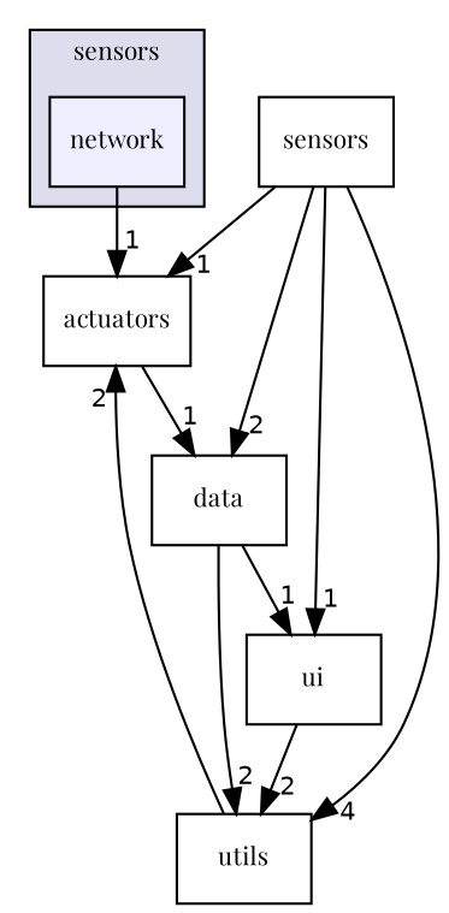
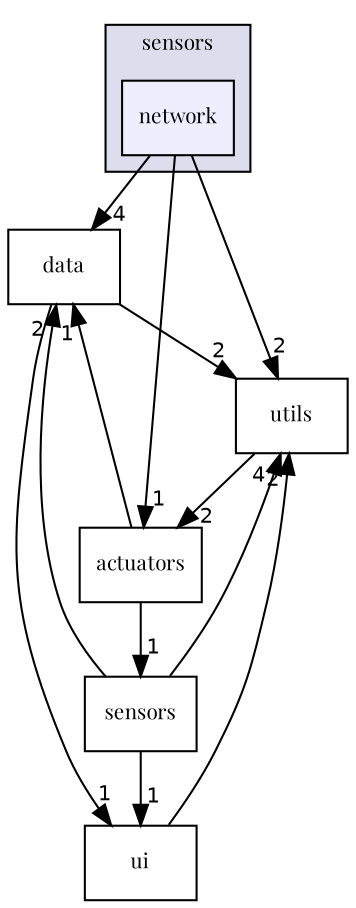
  digraph {
    compound=true
    fontname="Playfair Display"
    node [fontname="Playfair Display" fontsize=10 shape=box]
    edge [fontname="Playfair Display" headlabel=1 labeldistance=1.5 labelfontname=Helvetica labelfontsize=10]
    n1 [fillcolor="#eeeeff" label=network pencolor=black style=filled]
    n2 [label=data]
    n3 [label=actuators]
    n4 [label=utils]
    n5 [label=ui]
    n6 [label=sensors]
    subgraph cluster_1 {
      bgcolor="#ddddee"
      fontsize=10
      label=sensors
      pencolor=black
      n1
    }
+   n1 -> n2 [headlabel=4]
    n1 -> n3
+   n1 -> n4 [headlabel=2]
    n2 -> n4 [headlabel=2]
    n2 -> n5
    n3 -> n2
-   n6 -> n3
+   n3 -> n6
    n4 -> n3 [headlabel=2]
    n5 -> n4 [headlabel=2]
    n6 -> n2 [headlabel=2]
    n6 -> n4 [headlabel=4]
    n6 -> n5
  }
